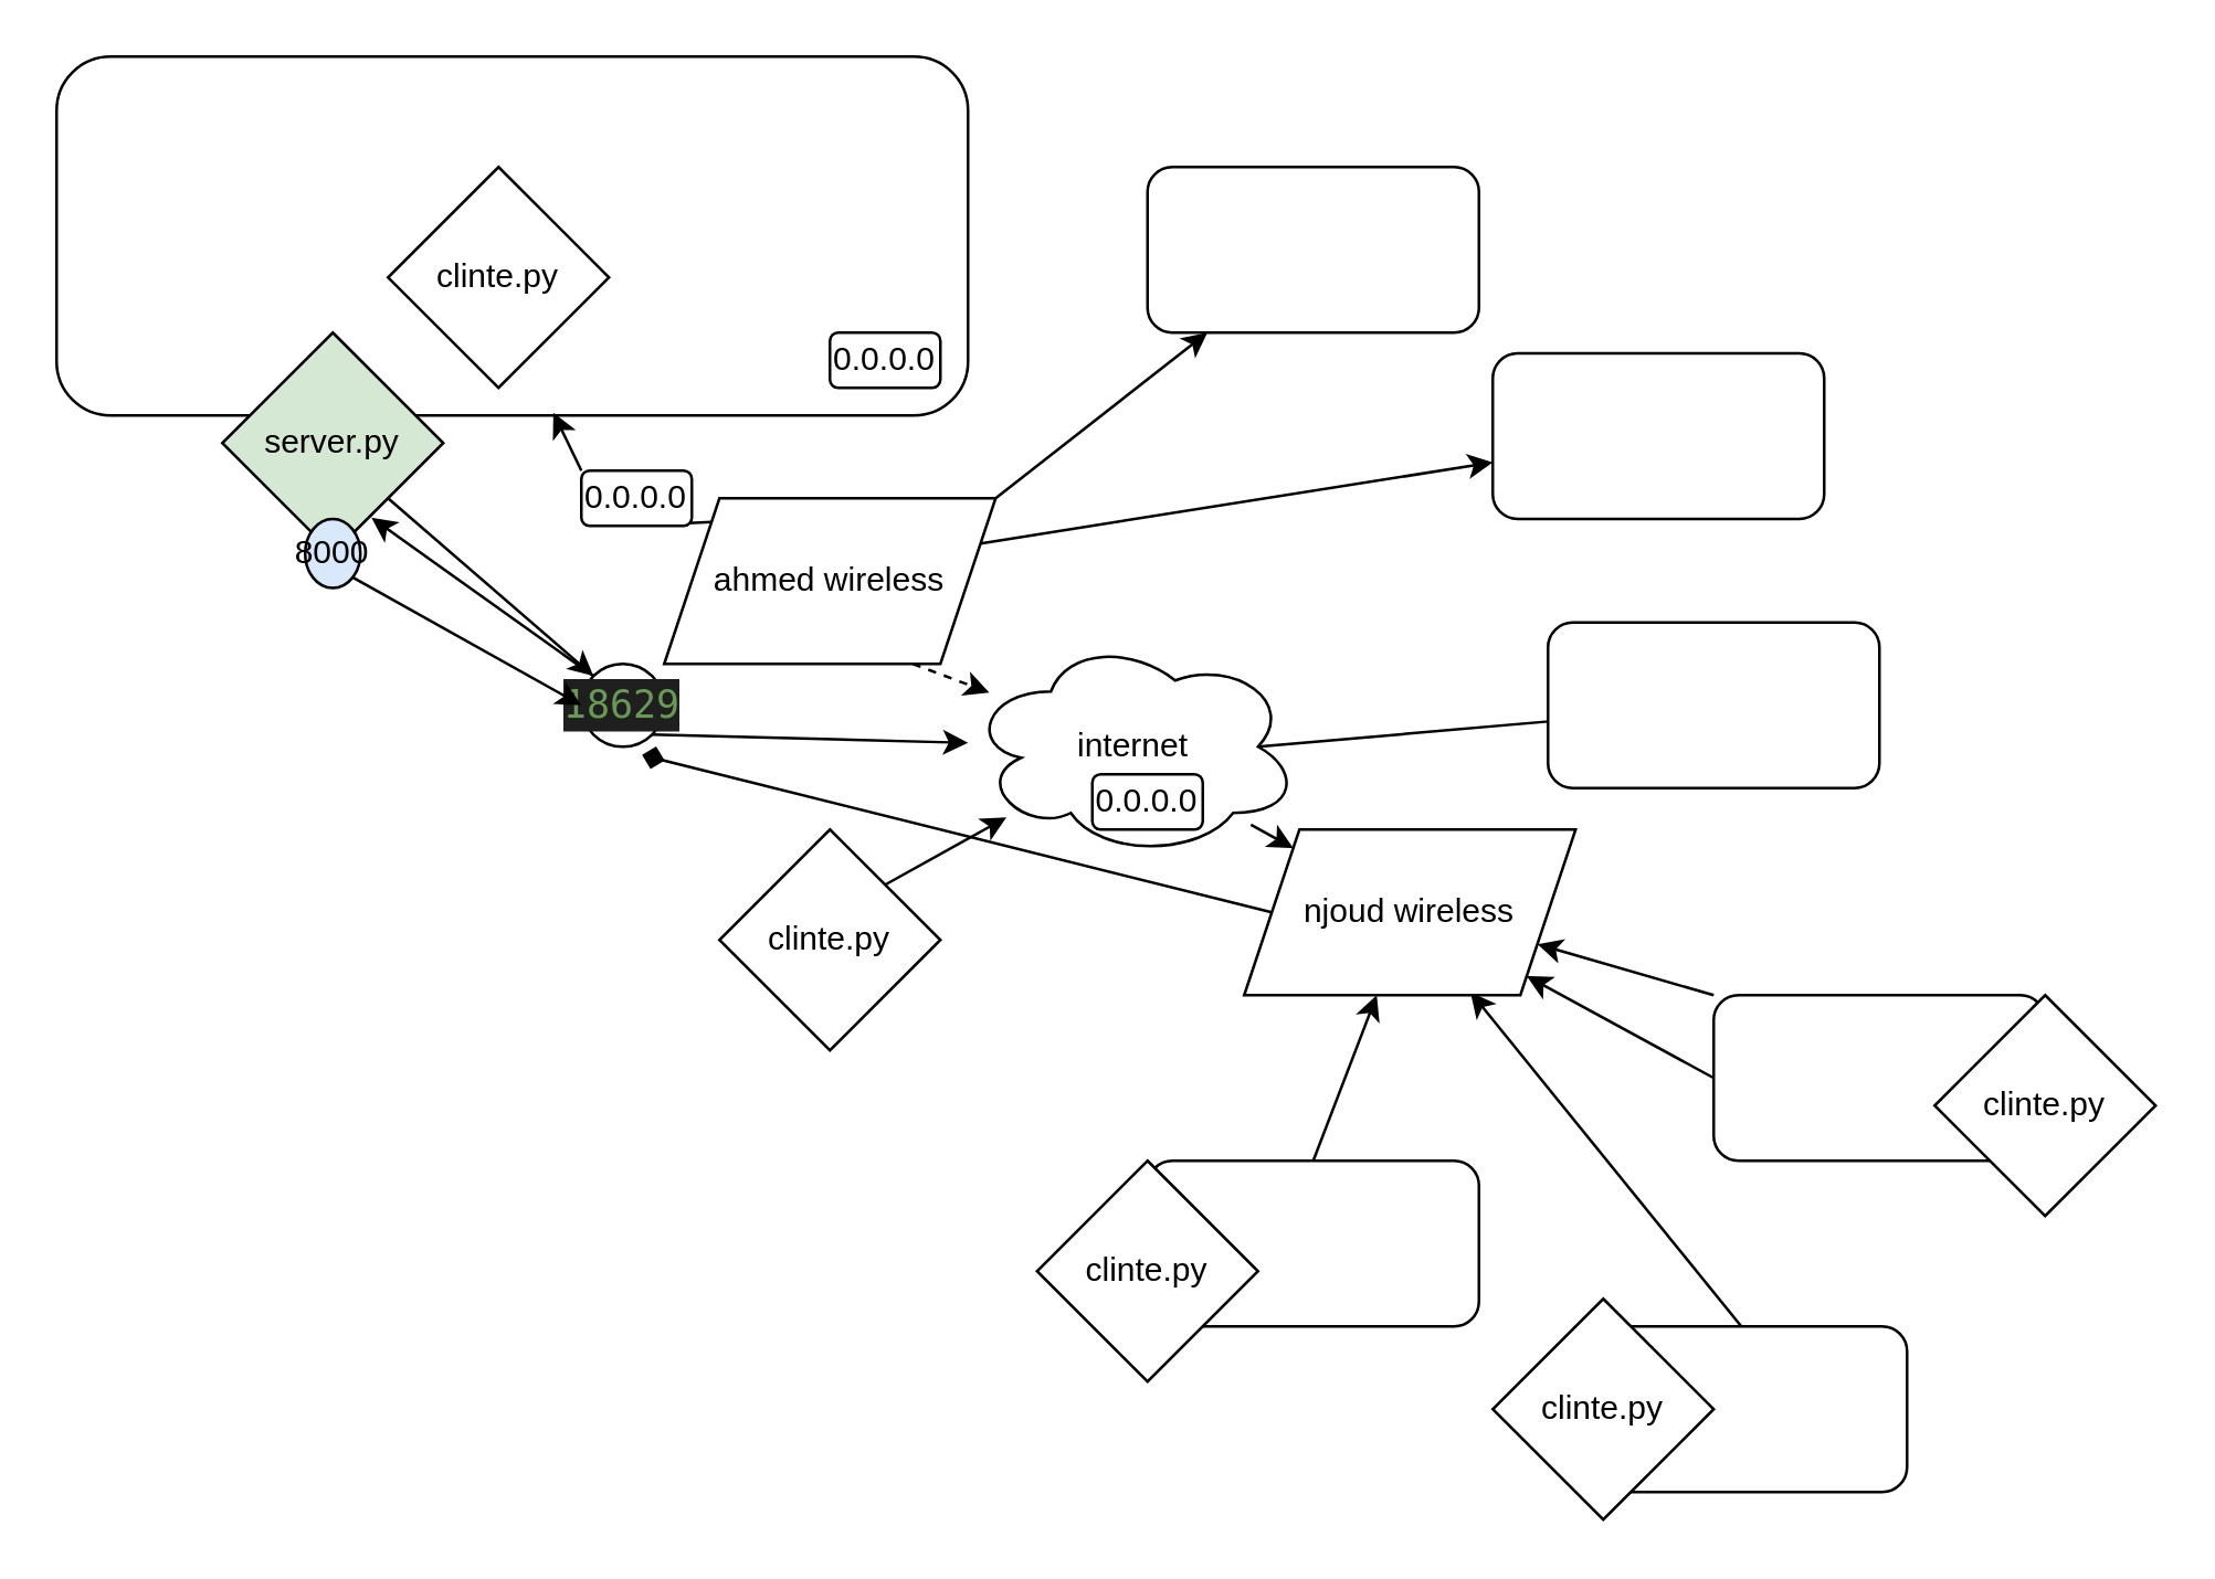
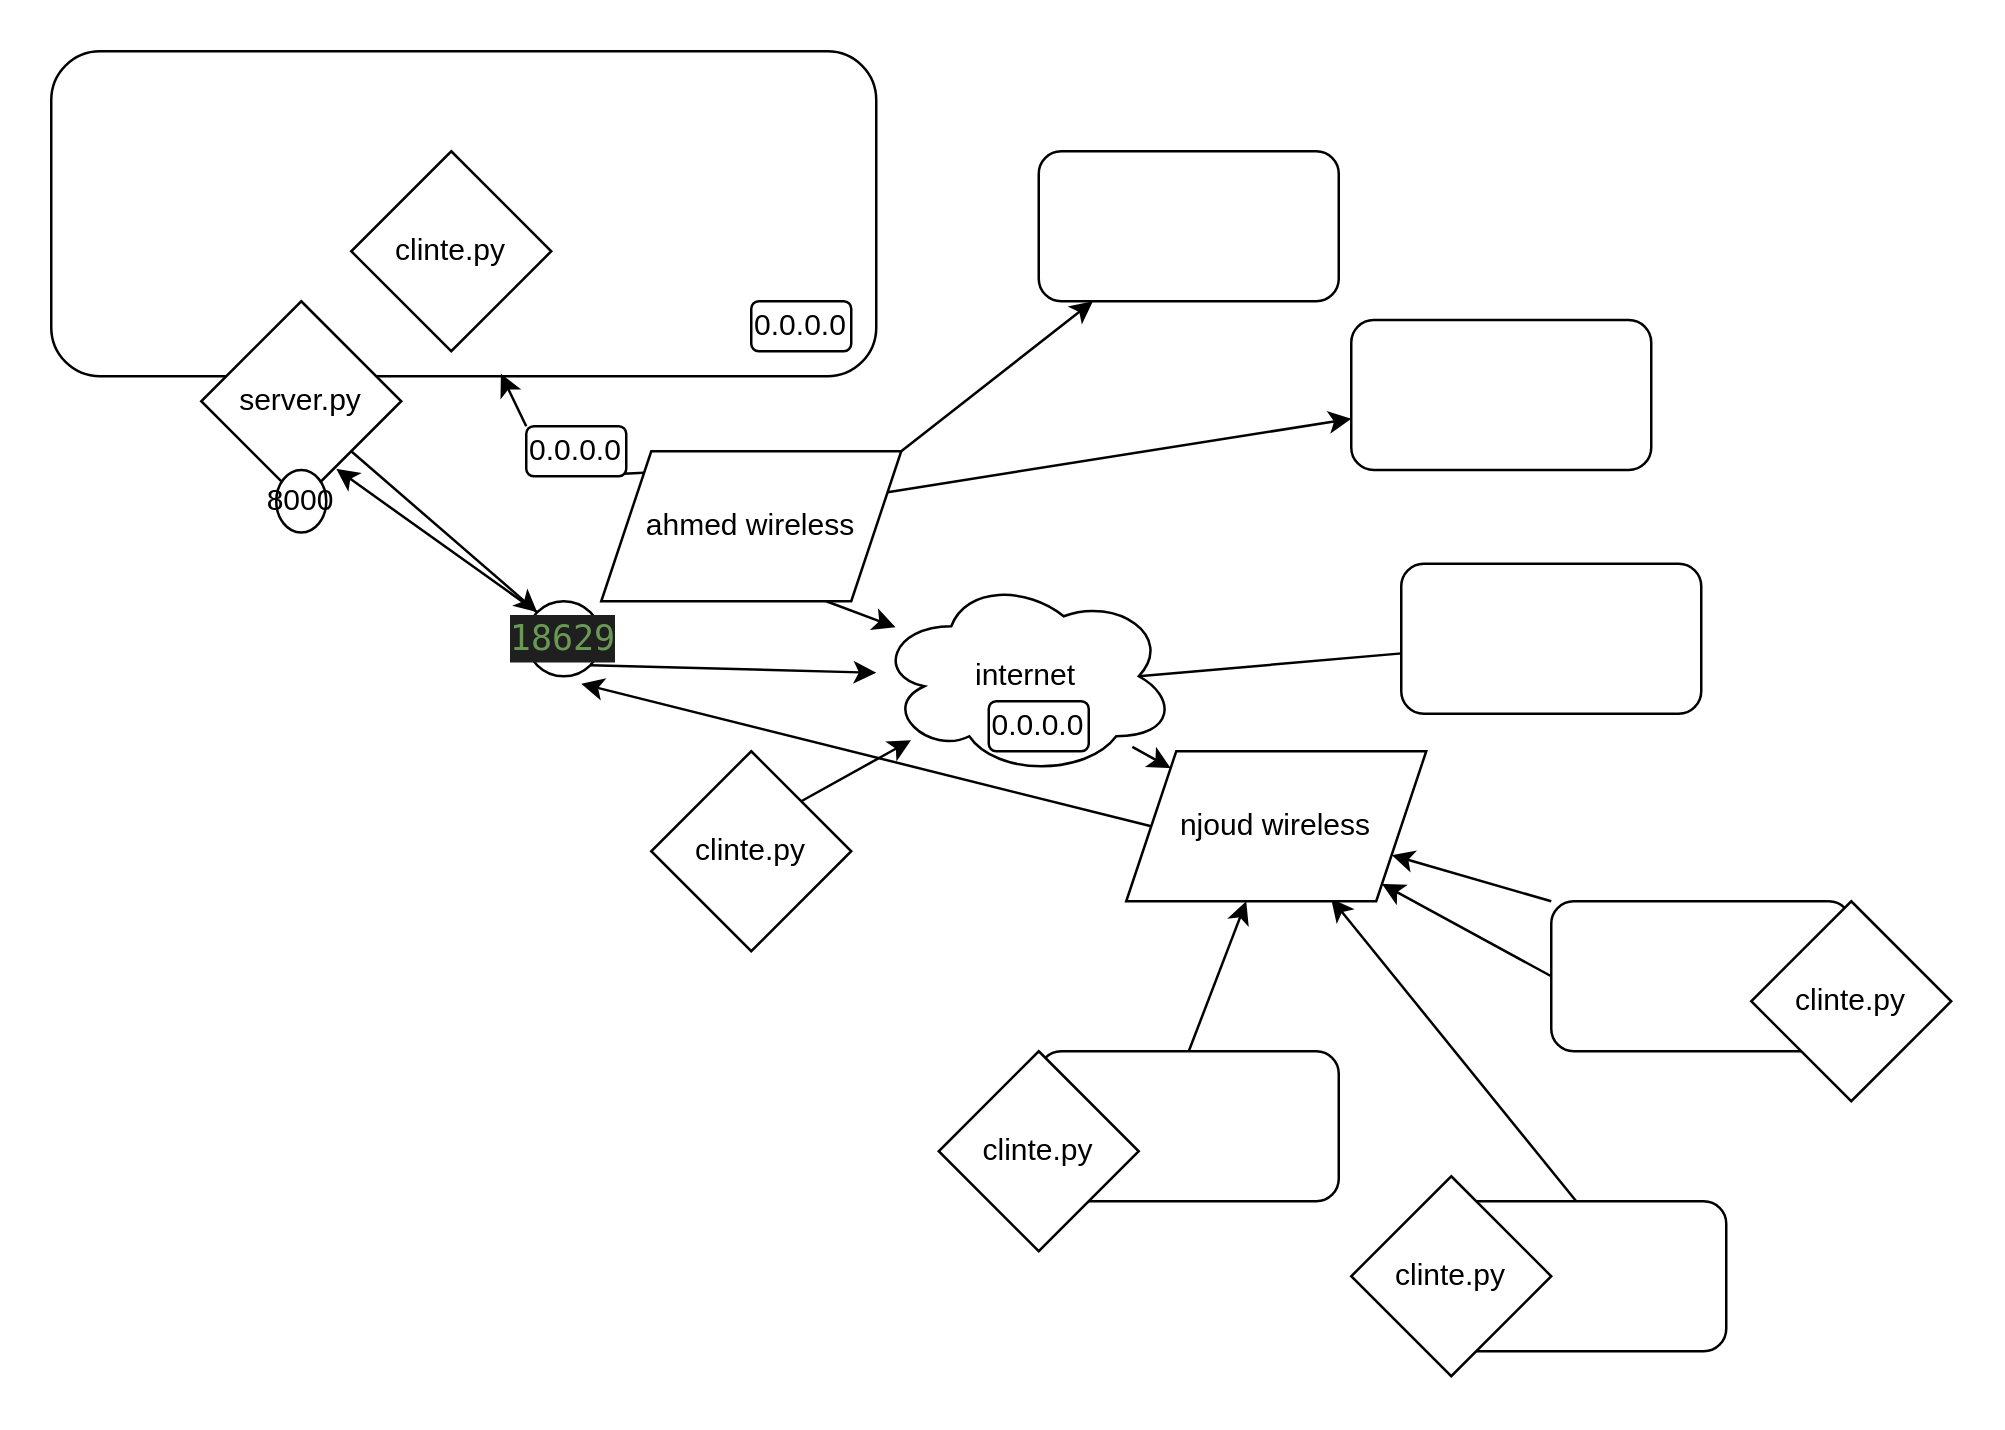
  <mxCell id="0" />
  <mxCell id="1" parent="0" />
  <mxCell id="2" style="edgeStyle=none;html=1;exitX=0;exitY=0.5;exitDx=0;exitDy=0;" parent="1" source="4" target="13" edge="1"><mxGeometry relative="1" as="geometry" /></mxCell>
  <mxCell id="3" style="edgeStyle=none;html=1;exitX=0;exitY=0;exitDx=0;exitDy=0;entryX=1;entryY=0.75;entryDx=0;entryDy=0;" parent="1" source="4" target="13" edge="1"><mxGeometry relative="1" as="geometry" /></mxCell>
  <mxCell id="4" value="" style="rounded=1;whiteSpace=wrap;html=1;" parent="1" vertex="1"><mxGeometry x="620" y="360" width="120" height="60" as="geometry" /></mxCell>
  <mxCell id="5" style="edgeStyle=none;html=1;exitX=0.5;exitY=0;exitDx=0;exitDy=0;entryX=0.4;entryY=1;entryDx=0;entryDy=0;entryPerimeter=0;" parent="1" source="6" target="13" edge="1"><mxGeometry relative="1" as="geometry" /></mxCell>
  <mxCell id="6" value="" style="rounded=1;whiteSpace=wrap;html=1;" parent="1" vertex="1"><mxGeometry x="415" y="420" width="120" height="60" as="geometry" /></mxCell>
  <mxCell id="7" style="edgeStyle=none;html=1;exitX=0.5;exitY=0;exitDx=0;exitDy=0;entryX=0.683;entryY=0.983;entryDx=0;entryDy=0;entryPerimeter=0;" parent="1" source="8" target="13" edge="1"><mxGeometry relative="1" as="geometry" /></mxCell>
  <mxCell id="8" value="" style="rounded=1;whiteSpace=wrap;html=1;" parent="1" vertex="1"><mxGeometry x="570" y="480" width="120" height="60" as="geometry" /></mxCell>
  <mxCell id="9" style="edgeStyle=none;html=1;exitX=1;exitY=1;exitDx=0;exitDy=0;" parent="1" source="11" target="13" edge="1"><mxGeometry relative="1" as="geometry" /></mxCell>
  <mxCell id="10" style="edgeStyle=none;html=1;exitX=0.875;exitY=0.5;exitDx=0;exitDy=0;exitPerimeter=0;" edge="1" parent="1" source="11"><mxGeometry relative="1" as="geometry"><mxPoint x="570" y="260" as="targetPoint" /></mxGeometry></mxCell>
  <mxCell id="11" value="internet" style="ellipse;shape=cloud;whiteSpace=wrap;html=1;fontFamily=Helvetica;fontSize=12;fontColor=default;align=center;strokeColor=default;fillColor=default;" parent="1" vertex="1"><mxGeometry x="350" y="230" width="120" height="80" as="geometry" /></mxCell>
- <mxCell id="12" style="edgeStyle=none;html=1;exitX=0;exitY=0.5;exitDx=0;exitDy=0;entryX=0.733;entryY=1.1;entryDx=0;entryDy=0;entryPerimeter=0;endArrow=diamond;" parent="1" source="13" target="36" edge="1"><mxGeometry relative="1" as="geometry" /></mxCell>
+ <mxCell id="12" style="edgeStyle=none;html=1;exitX=0;exitY=0.5;exitDx=0;exitDy=0;entryX=0.733;entryY=1.1;entryDx=0;entryDy=0;entryPerimeter=0;" parent="1" source="13" target="36" edge="1"><mxGeometry relative="1" as="geometry" /></mxCell>
  <mxCell id="13" value="njoud wireless" style="shape=parallelogram;perimeter=parallelogramPerimeter;whiteSpace=wrap;html=1;fixedSize=1;" parent="1" vertex="1"><mxGeometry x="450" y="300" width="120" height="60" as="geometry" /></mxCell>
  <mxCell id="14" value="" style="rounded=1;whiteSpace=wrap;html=1;" parent="1" vertex="1"><mxGeometry x="20" y="20" width="330" height="130" as="geometry" /></mxCell>
- <mxCell id="15" style="edgeStyle=none;html=1;exitX=0.75;exitY=1;exitDx=0;exitDy=0;dashed=1;" parent="1" source="19" target="11" edge="1"><mxGeometry relative="1" as="geometry" /></mxCell>
+ <mxCell id="15" style="edgeStyle=none;html=1;exitX=0.75;exitY=1;exitDx=0;exitDy=0;" parent="1" source="19" target="11" edge="1"><mxGeometry relative="1" as="geometry" /></mxCell>
  <mxCell id="16" style="edgeStyle=none;html=1;exitX=0;exitY=0;exitDx=0;exitDy=0;entryX=0.545;entryY=0.992;entryDx=0;entryDy=0;entryPerimeter=0;startArrow=none;" parent="1" source="33" target="14" edge="1"><mxGeometry relative="1" as="geometry" /></mxCell>
  <mxCell id="17" style="edgeStyle=none;html=1;exitX=1;exitY=0;exitDx=0;exitDy=0;" parent="1" source="19" target="28" edge="1"><mxGeometry relative="1" as="geometry" /></mxCell>
  <mxCell id="18" style="edgeStyle=none;html=1;exitX=1;exitY=0.25;exitDx=0;exitDy=0;" parent="1" source="19" target="29" edge="1"><mxGeometry relative="1" as="geometry" /></mxCell>
  <mxCell id="19" value="ahmed wireless" style="shape=parallelogram;perimeter=parallelogramPerimeter;whiteSpace=wrap;html=1;fixedSize=1;" parent="1" vertex="1"><mxGeometry x="240" y="180" width="120" height="60" as="geometry" /></mxCell>
  <mxCell id="20" style="edgeStyle=none;html=1;exitX=1;exitY=1;exitDx=0;exitDy=0;entryX=0;entryY=0;entryDx=0;entryDy=0;" parent="1" source="21" target="36" edge="1"><mxGeometry relative="1" as="geometry" /></mxCell>
- <mxCell id="21" value="server.py" style="rhombus;whiteSpace=wrap;html=1;fillColor=#d5e8d4;" parent="1" vertex="1"><mxGeometry x="80" y="120" width="80" height="80" as="geometry" /></mxCell>
+ <mxCell id="21" value="server.py" style="rhombus;whiteSpace=wrap;html=1;" parent="1" vertex="1"><mxGeometry x="80" y="120" width="80" height="80" as="geometry" /></mxCell>
  <mxCell id="22" value="clinte.py" style="rhombus;whiteSpace=wrap;html=1;" parent="1" vertex="1"><mxGeometry x="375" y="420" width="80" height="80" as="geometry" /></mxCell>
  <mxCell id="23" value="clinte.py" style="rhombus;whiteSpace=wrap;html=1;" parent="1" vertex="1"><mxGeometry x="540" y="470" width="80" height="80" as="geometry" /></mxCell>
  <mxCell id="24" value="clinte.py" style="rhombus;whiteSpace=wrap;html=1;" parent="1" vertex="1"><mxGeometry x="700" y="360" width="80" height="80" as="geometry" /></mxCell>
  <mxCell id="25" value="clinte.py" style="rhombus;whiteSpace=wrap;html=1;" parent="1" vertex="1"><mxGeometry x="140" y="60" width="80" height="80" as="geometry" /></mxCell>
  <mxCell id="26" style="edgeStyle=none;html=1;exitX=1;exitY=0;exitDx=0;exitDy=0;" edge="1" parent="1" source="27" target="11"><mxGeometry relative="1" as="geometry" /></mxCell>
  <mxCell id="27" value="clinte.py" style="rhombus;whiteSpace=wrap;html=1;" parent="1" vertex="1"><mxGeometry x="260" y="300" width="80" height="80" as="geometry" /></mxCell>
  <mxCell id="28" value="" style="rounded=1;whiteSpace=wrap;html=1;" parent="1" vertex="1"><mxGeometry x="415" y="60" width="120" height="60" as="geometry" /></mxCell>
  <mxCell id="29" value="" style="rounded=1;whiteSpace=wrap;html=1;" parent="1" vertex="1"><mxGeometry x="540" y="127.5" width="120" height="60" as="geometry" /></mxCell>
  <mxCell id="30" value="0.0.0.0" style="rounded=1;whiteSpace=wrap;html=1;" parent="1" vertex="1"><mxGeometry x="300" y="120" width="40" height="20" as="geometry" /></mxCell>
  <mxCell id="31" value="0.0.0.0" style="rounded=1;whiteSpace=wrap;html=1;" parent="1" vertex="1"><mxGeometry x="395" y="280" width="40" height="20" as="geometry" /></mxCell>
  <mxCell id="32" value="" style="edgeStyle=none;html=1;exitX=0;exitY=0;exitDx=0;exitDy=0;entryX=0.545;entryY=0.992;entryDx=0;entryDy=0;entryPerimeter=0;endArrow=none;" parent="1" source="19" target="33" edge="1"><mxGeometry relative="1" as="geometry"><mxPoint x="257.143" y="188.571" as="sourcePoint" /><mxPoint x="199.85" y="148.96" as="targetPoint" /></mxGeometry></mxCell>
  <mxCell id="33" value="0.0.0.0" style="rounded=1;whiteSpace=wrap;html=1;" parent="1" vertex="1"><mxGeometry x="210" y="170" width="40" height="20" as="geometry" /></mxCell>
  <mxCell id="34" style="edgeStyle=none;html=1;exitX=1;exitY=1;exitDx=0;exitDy=0;" parent="1" source="36" target="11" edge="1"><mxGeometry relative="1" as="geometry" /></mxCell>
  <mxCell id="35" style="edgeStyle=none;html=1;exitX=0;exitY=0;exitDx=0;exitDy=0;entryX=0.675;entryY=0.838;entryDx=0;entryDy=0;entryPerimeter=0;" parent="1" source="36" target="21" edge="1"><mxGeometry relative="1" as="geometry" /></mxCell>
  <mxCell id="36" value="&lt;div style=&quot;color: rgb(204, 204, 204); background-color: rgb(31, 31, 31); font-family: &amp;quot;Droid Sans Mono&amp;quot;, &amp;quot;monospace&amp;quot;, monospace; font-size: 14px; line-height: 19px;&quot;&gt;&lt;span style=&quot;color: #6a9955;&quot;&gt;18629&lt;/span&gt;&lt;/div&gt;" style="ellipse;whiteSpace=wrap;html=1;aspect=fixed;" parent="1" vertex="1"><mxGeometry x="210" y="240" width="30" height="30" as="geometry" /></mxCell>
- <mxCell id="37" style="edgeStyle=none;html=1;exitX=1;exitY=1;exitDx=0;exitDy=0;entryX=0;entryY=0.5;entryDx=0;entryDy=0;" edge="1" parent="1" source="38" target="36"><mxGeometry relative="1" as="geometry" /></mxCell>
- <mxCell id="38" value="8000" style="ellipse;whiteSpace=wrap;html=1;fillColor=#dae8fc;" vertex="1" parent="1"><mxGeometry x="110" y="187.5" width="20" height="25" as="geometry" /></mxCell>
+ <mxCell id="37" style="edgeStyle=none;html=1;exitX=1;exitY=1;exitDx=0;exitDy=0;" edge="1" parent="1" source="38" target="21"><mxGeometry relative="1" as="geometry" /></mxCell>
+ <mxCell id="38" value="8000" style="ellipse;whiteSpace=wrap;html=1;" vertex="1" parent="1"><mxGeometry x="110" y="187.5" width="20" height="25" as="geometry" /></mxCell>
  <mxCell id="39" value="" style="rounded=1;whiteSpace=wrap;html=1;" vertex="1" parent="1"><mxGeometry x="560" y="225" width="120" height="60" as="geometry" /></mxCell>
